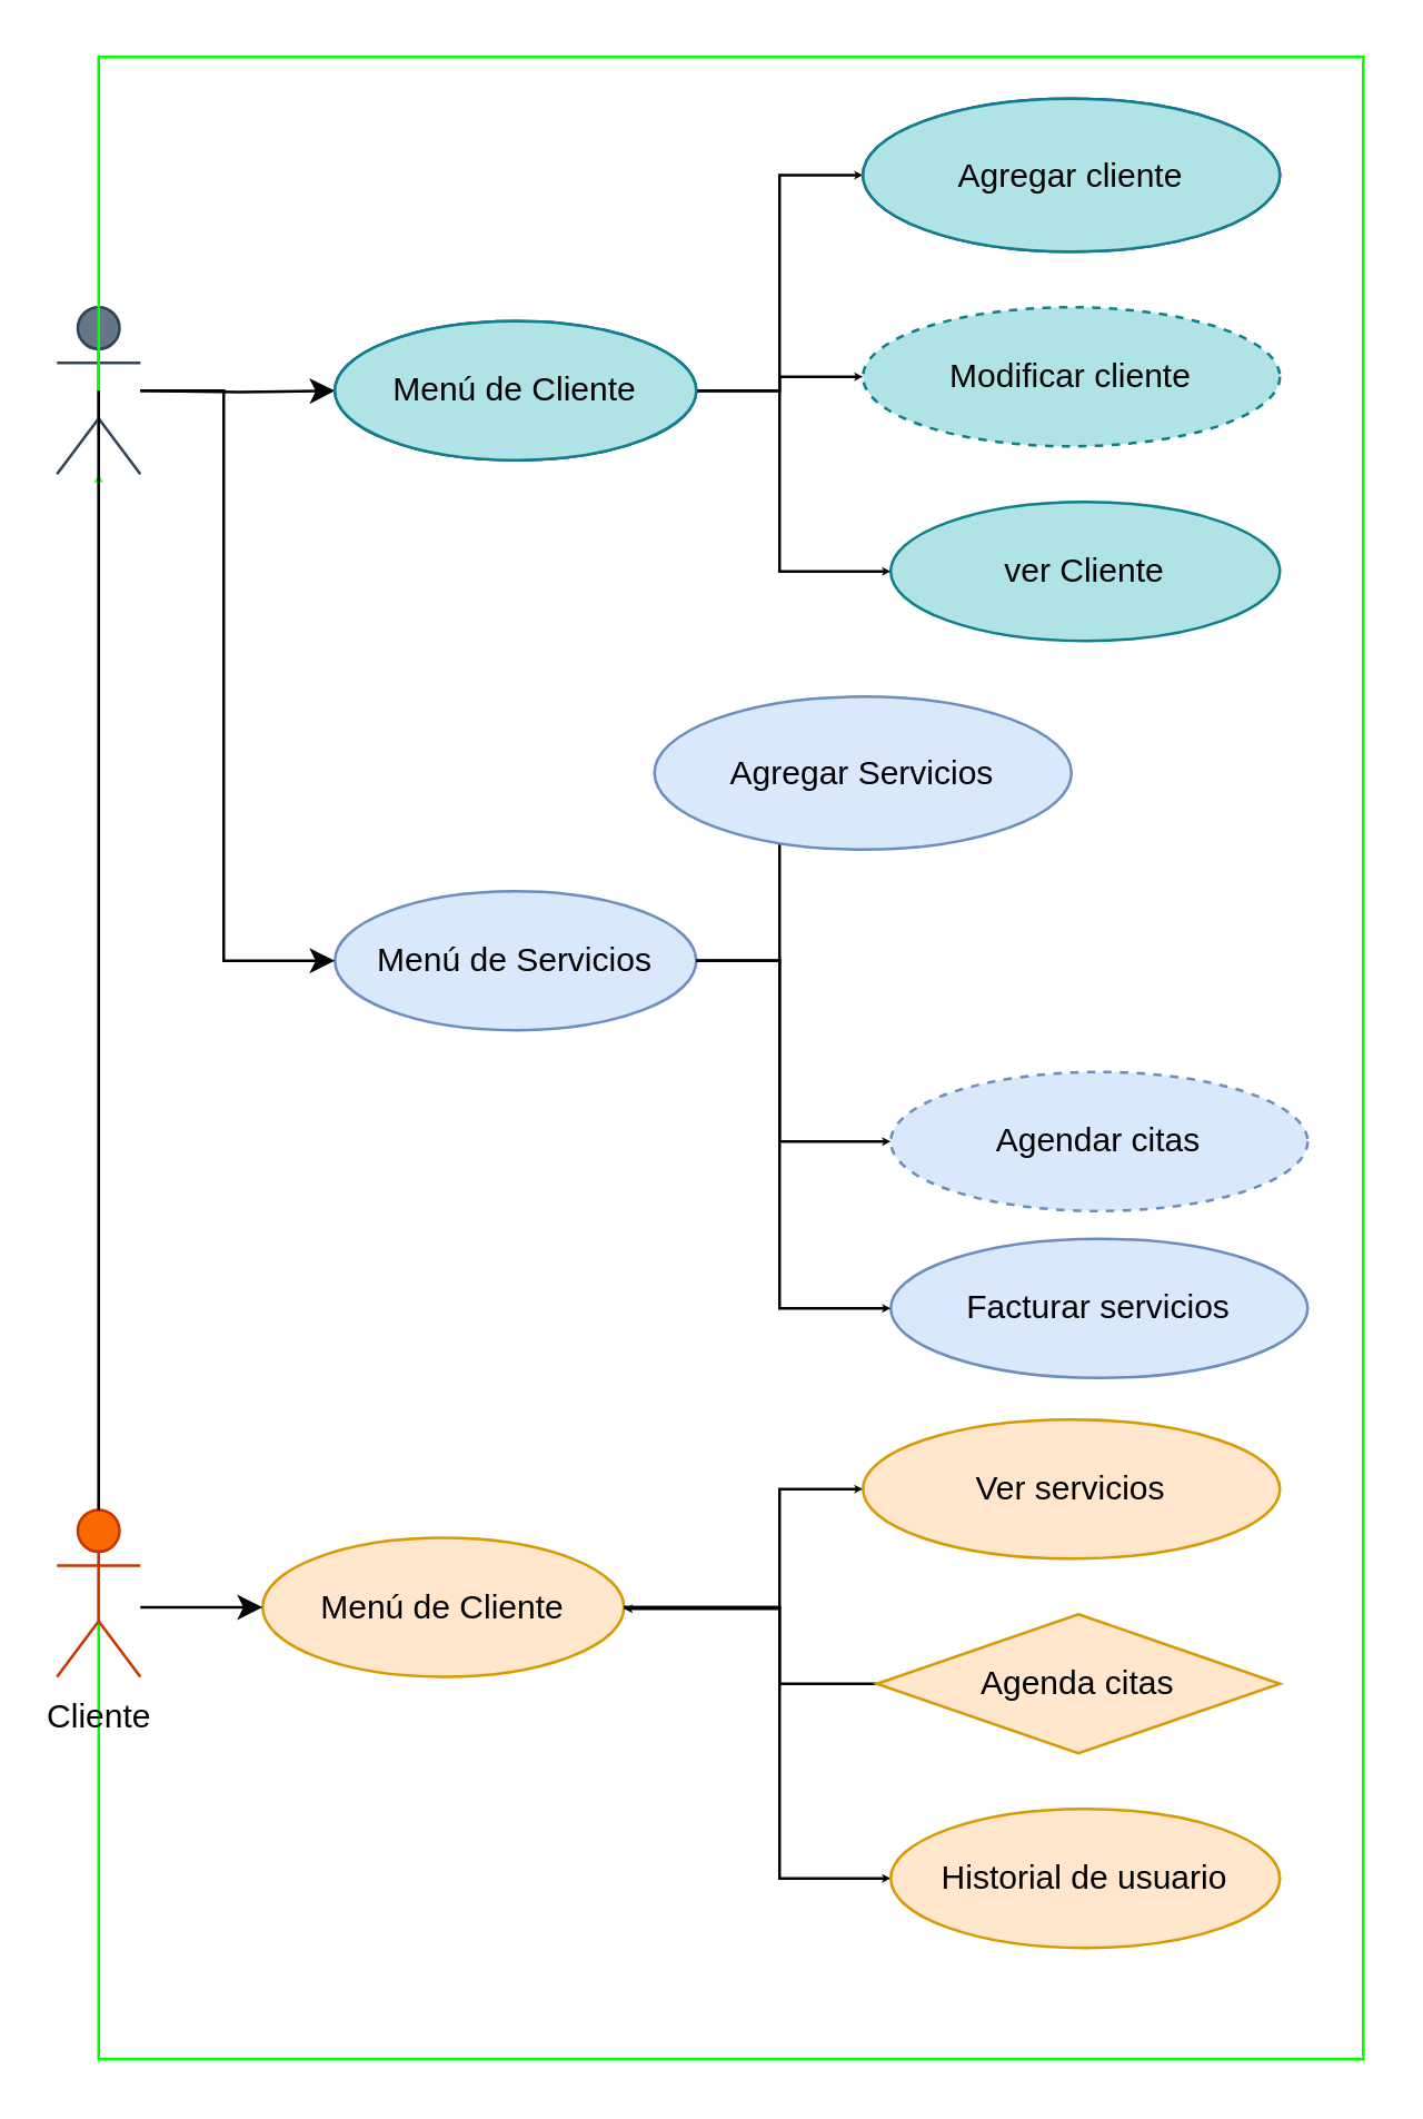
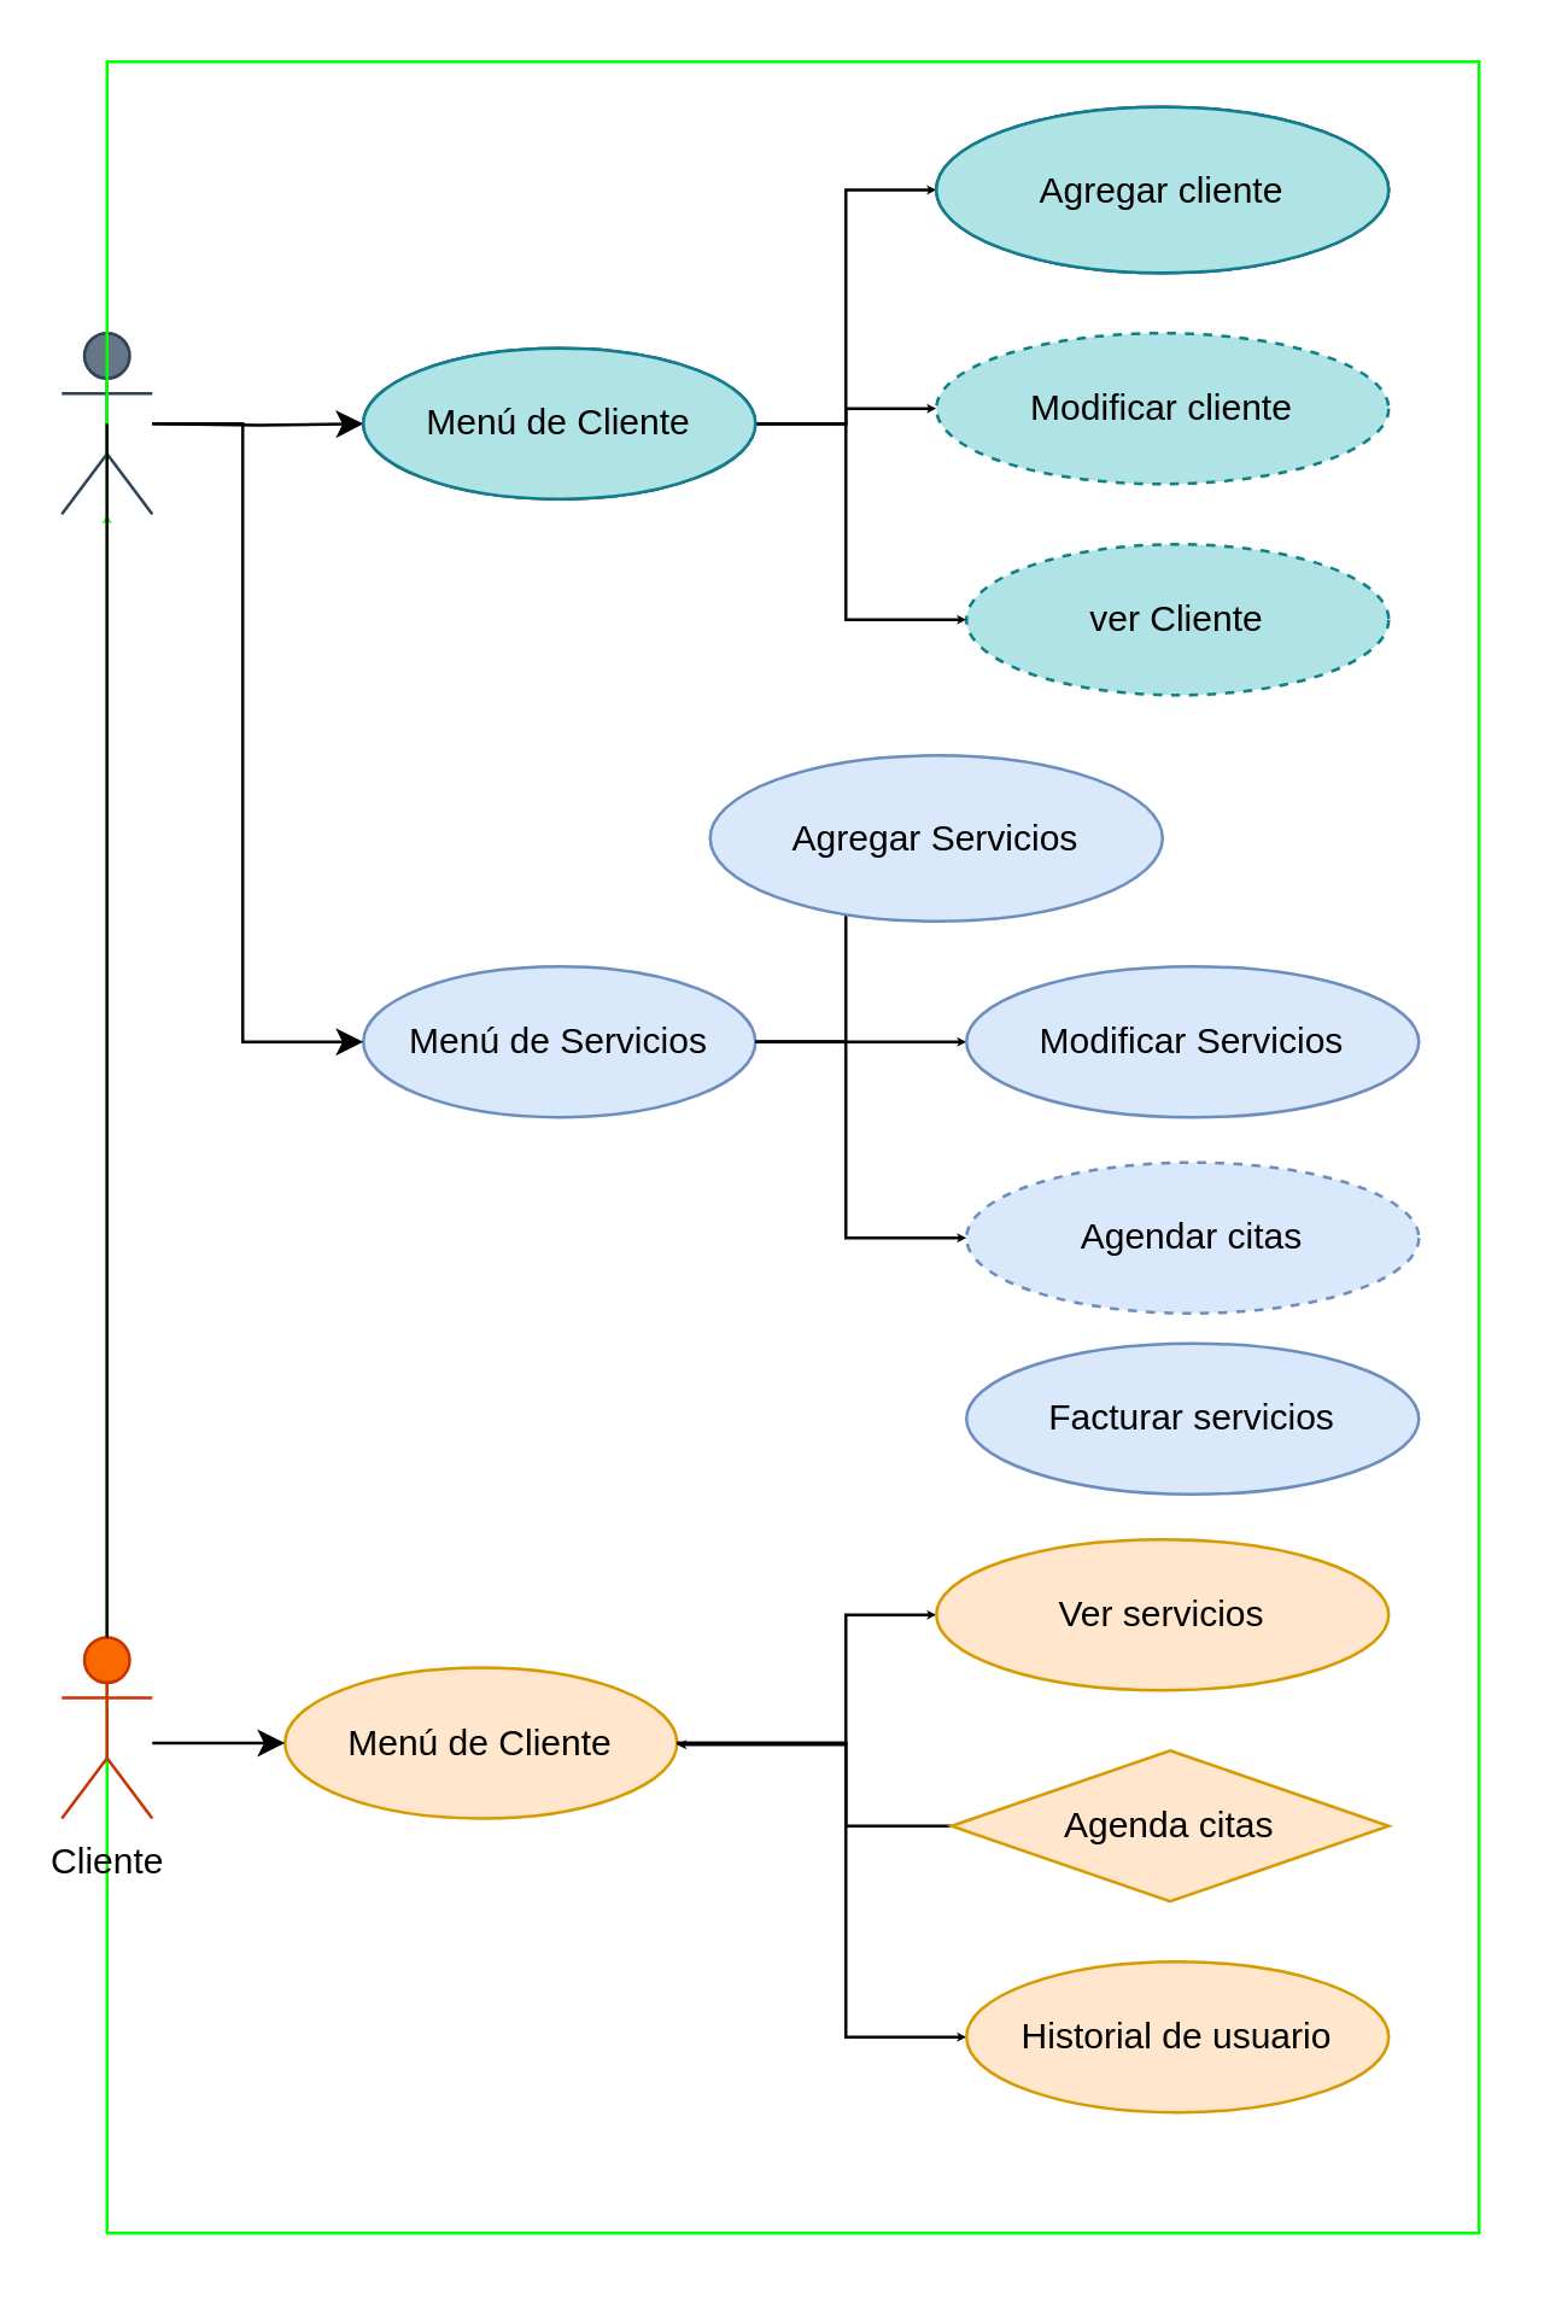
  <mxCell id="0" />
  <mxCell id="1" parent="0" />
  <mxCell id="2" style="edgeStyle=orthogonalEdgeStyle;rounded=0;orthogonalLoop=1;jettySize=auto;html=1;entryX=0;entryY=0.5;entryDx=0;entryDy=0;jumpSize=0;" parent="1" target="5" edge="1"><mxGeometry relative="1" as="geometry"><mxPoint x="50" y="140" as="sourcePoint" /><mxPoint x="60" y="142.4" as="targetPoint" /></mxGeometry></mxCell>
  <mxCell id="3" value="Propietario" style="shape=umlActor;verticalLabelPosition=bottom;verticalAlign=top;html=1;outlineConnect=0;fillColor=#647687;strokeColor=#314354;fontColor=#ffffff;" parent="1" vertex="1"><mxGeometry x="20" y="110" width="30" height="60" as="geometry" /></mxCell>
  <mxCell id="4" value="" style="edgeStyle=orthogonalEdgeStyle;rounded=0;jumpSize=0;orthogonalLoop=1;jettySize=auto;html=1;endSize=0;startSize=0;entryX=0;entryY=0.5;entryDx=0;entryDy=0;" parent="1" source="5" target="6" edge="1"><mxGeometry relative="1" as="geometry" /></mxCell>
  <mxCell id="5" value="Menú de Cliente" style="ellipse;whiteSpace=wrap;html=1;fillColor=#6a00ff;strokeColor=#3700CC;fontColor=#ffffff;" parent="1" vertex="1"><mxGeometry x="120" y="115" width="130" height="50" as="geometry" /></mxCell>
  <mxCell id="6" value="Agregar cliente" style="ellipse;whiteSpace=wrap;html=1;fillColor=#6a00ff;strokeColor=#3700CC;fontColor=#ffffff;" parent="1" vertex="1"><mxGeometry x="310" y="35" width="150" height="55" as="geometry" /></mxCell>
  <mxCell id="7" value="" style="edgeStyle=orthogonalEdgeStyle;rounded=0;jumpSize=0;orthogonalLoop=1;jettySize=auto;html=1;endSize=0;startSize=0;entryX=0;entryY=0.5;entryDx=0;entryDy=0;" parent="1" source="5" target="8" edge="1"><mxGeometry relative="1" as="geometry"><mxPoint x="260" y="245" as="sourcePoint" /></mxGeometry></mxCell>
  <mxCell id="8" value="Modificar cliente" style="ellipse;whiteSpace=wrap;html=1;fillColor=#b0e3e6;strokeColor=#0e8088;dashed=1;" parent="1" vertex="1"><mxGeometry x="310" y="110" width="150" height="50" as="geometry" /></mxCell>
- <mxCell id="9" value="ver Cliente" style="ellipse;whiteSpace=wrap;html=1;fillColor=#b0e3e6;strokeColor=#0e8088;" parent="1" vertex="1"><mxGeometry x="320" y="180" width="140" height="50" as="geometry" /></mxCell>
+ <mxCell id="9" value="ver Cliente" style="ellipse;whiteSpace=wrap;html=1;fillColor=#b0e3e6;strokeColor=#0e8088;dashed=1;" parent="1" vertex="1"><mxGeometry x="320" y="180" width="140" height="50" as="geometry" /></mxCell>
  <mxCell id="10" value="" style="edgeStyle=orthogonalEdgeStyle;rounded=0;jumpSize=0;orthogonalLoop=1;jettySize=auto;html=1;endSize=0;startSize=0;entryX=0;entryY=0.5;entryDx=0;entryDy=0;" parent="1" target="9" edge="1"><mxGeometry relative="1" as="geometry"><mxPoint x="250" y="140" as="sourcePoint" /><mxPoint x="320" y="155" as="targetPoint" /><Array as="points"><mxPoint x="280" y="140" /><mxPoint x="280" y="205" /></Array></mxGeometry></mxCell>
  <mxCell id="11" style="edgeStyle=orthogonalEdgeStyle;rounded=0;jumpSize=0;orthogonalLoop=1;jettySize=auto;html=1;exitX=0.5;exitY=0.5;exitDx=0;exitDy=0;exitPerimeter=0;startSize=0;endSize=0;startArrow=none;strokeColor=#00FF00;" parent="1" source="30" target="3" edge="1"><mxGeometry relative="1" as="geometry"><Array as="points"><mxPoint x="35" y="20" /><mxPoint x="490" y="20" /><mxPoint x="490" y="740" /><mxPoint x="35" y="740" /></Array></mxGeometry></mxCell>
  <mxCell id="12" value="" style="edgeStyle=orthogonalEdgeStyle;rounded=0;jumpSize=0;orthogonalLoop=1;jettySize=auto;html=1;endSize=0;startSize=0;entryX=0;entryY=0.5;entryDx=0;entryDy=0;" parent="1" source="13" target="14" edge="1"><mxGeometry relative="1" as="geometry"><Array as="points"><mxPoint x="280" y="345" /><mxPoint x="280" y="278" /></Array></mxGeometry></mxCell>
  <mxCell id="13" value="Menú de Servicios" style="ellipse;whiteSpace=wrap;html=1;fillColor=#dae8fc;strokeColor=#6c8ebf;" parent="1" vertex="1"><mxGeometry x="120" y="320" width="130" height="50" as="geometry" /></mxCell>
  <mxCell id="14" value="Agregar Servicios" style="ellipse;whiteSpace=wrap;html=1;fillColor=#dae8fc;strokeColor=#6c8ebf;" parent="1" vertex="1"><mxGeometry x="235" y="250" width="150" height="55" as="geometry" /></mxCell>
+ <mxCell id="15" value="" style="edgeStyle=orthogonalEdgeStyle;rounded=0;jumpSize=0;orthogonalLoop=1;jettySize=auto;html=1;endSize=0;startSize=0;entryX=0;entryY=0.5;entryDx=0;entryDy=0;" parent="1" source="13" target="16" edge="1"><mxGeometry relative="1" as="geometry"><mxPoint x="260" y="450" as="sourcePoint" /></mxGeometry></mxCell>
+ <mxCell id="16" value="Modificar Servicios" style="ellipse;whiteSpace=wrap;html=1;fillColor=#dae8fc;strokeColor=#6c8ebf;" parent="1" vertex="1"><mxGeometry x="320" y="320" width="150" height="50" as="geometry" /></mxCell>
  <mxCell id="17" value="Agendar citas" style="ellipse;whiteSpace=wrap;html=1;fillColor=#dae8fc;strokeColor=#6c8ebf;dashed=1;" parent="1" vertex="1"><mxGeometry x="320" y="385" width="150" height="50" as="geometry" /></mxCell>
  <mxCell id="18" value="" style="edgeStyle=orthogonalEdgeStyle;rounded=0;jumpSize=0;orthogonalLoop=1;jettySize=auto;html=1;endSize=0;startSize=0;entryX=0;entryY=0.5;entryDx=0;entryDy=0;" parent="1" target="17" edge="1"><mxGeometry relative="1" as="geometry"><mxPoint x="250" y="345" as="sourcePoint" /><mxPoint x="320" y="360" as="targetPoint" /><Array as="points"><mxPoint x="280" y="345" /><mxPoint x="280" y="410" /></Array></mxGeometry></mxCell>
  <mxCell id="19" style="edgeStyle=orthogonalEdgeStyle;rounded=0;orthogonalLoop=1;jettySize=auto;html=1;entryX=0;entryY=0.5;entryDx=0;entryDy=0;jumpSize=0;" parent="1" target="13" edge="1"><mxGeometry relative="1" as="geometry"><mxPoint x="50" y="140" as="sourcePoint" /><mxPoint x="130" y="150" as="targetPoint" /><Array as="points"><mxPoint x="80" y="140" /><mxPoint x="80" y="345" /></Array></mxGeometry></mxCell>
  <mxCell id="20" value="Facturar servicios" style="ellipse;whiteSpace=wrap;html=1;fillColor=#dae8fc;strokeColor=#6c8ebf;" parent="1" vertex="1"><mxGeometry x="320" y="445" width="150" height="50" as="geometry" /></mxCell>
- <mxCell id="21" value="" style="edgeStyle=orthogonalEdgeStyle;rounded=0;jumpSize=0;orthogonalLoop=1;jettySize=auto;html=1;endSize=0;startSize=0;entryX=0;entryY=0.5;entryDx=0;entryDy=0;exitX=1;exitY=0.5;exitDx=0;exitDy=0;" parent="1" source="13" target="20" edge="1"><mxGeometry relative="1" as="geometry"><mxPoint x="250" y="405" as="sourcePoint" /><mxPoint x="320" y="420" as="targetPoint" /><Array as="points"><mxPoint x="280" y="345" /><mxPoint x="280" y="470" /></Array></mxGeometry></mxCell>
  <mxCell id="22" value="Menú de Cliente" style="ellipse;whiteSpace=wrap;html=1;fillColor=#ffe6cc;strokeColor=#d79b00;" parent="1" vertex="1"><mxGeometry x="94" y="552.5" width="130" height="50" as="geometry" /></mxCell>
  <mxCell id="23" value="" style="edgeStyle=orthogonalEdgeStyle;rounded=0;jumpSize=0;orthogonalLoop=1;jettySize=auto;html=1;endSize=0;startSize=0;entryX=0;entryY=0.5;entryDx=0;entryDy=0;" parent="1" source="22" target="25" edge="1"><mxGeometry relative="1" as="geometry"><mxPoint x="234" y="682.5" as="sourcePoint" /><mxPoint x="294" y="577.5" as="targetPoint" /><Array as="points"><mxPoint x="280" y="578" /><mxPoint x="280" y="535" /></Array></mxGeometry></mxCell>
  <mxCell id="24" value="" style="edgeStyle=orthogonalEdgeStyle;rounded=0;jumpSize=0;orthogonalLoop=1;jettySize=auto;html=1;endSize=0;startSize=0;exitX=1;exitY=0.5;exitDx=0;exitDy=0;entryX=0;entryY=0.5;entryDx=0;entryDy=0;" parent="1" source="22" target="28" edge="1"><mxGeometry relative="1" as="geometry"><mxPoint x="224" y="637.5" as="sourcePoint" /><mxPoint x="320" y="660" as="targetPoint" /><Array as="points"><mxPoint x="280" y="578" /><mxPoint x="280" y="675" /></Array></mxGeometry></mxCell>
  <mxCell id="25" value="Ver servicios" style="ellipse;whiteSpace=wrap;html=1;fillColor=#ffe6cc;strokeColor=#d79b00;" parent="1" vertex="1"><mxGeometry x="310" y="510" width="150" height="50" as="geometry" /></mxCell>
  <mxCell id="26" value="" style="edgeStyle=orthogonalEdgeStyle;rounded=0;jumpSize=0;orthogonalLoop=1;jettySize=auto;html=1;startSize=0;endSize=0;" parent="1" source="27" target="22" edge="1"><mxGeometry relative="1" as="geometry"><Array as="points"><mxPoint x="280" y="605" /><mxPoint x="280" y="578" /></Array></mxGeometry></mxCell>
  <mxCell id="27" value="Agenda citas" style="rhombus;whiteSpace=wrap;html=1;fillColor=#ffe6cc;strokeColor=#d79b00;" parent="1" vertex="1"><mxGeometry x="315" y="580" width="145" height="50" as="geometry" /></mxCell>
  <mxCell id="28" value="Historial de usuario" style="ellipse;whiteSpace=wrap;html=1;fillColor=#ffe6cc;strokeColor=#d79b00;" parent="1" vertex="1"><mxGeometry x="320" y="650" width="140" height="50" as="geometry" /></mxCell>
  <mxCell id="29" style="edgeStyle=orthogonalEdgeStyle;rounded=0;orthogonalLoop=1;jettySize=auto;html=1;jumpSize=0;entryX=0;entryY=0.5;entryDx=0;entryDy=0;" parent="1" source="30" target="22" edge="1"><mxGeometry relative="1" as="geometry"><mxPoint x="40" y="525" as="sourcePoint" /><mxPoint x="90" y="580" as="targetPoint" /><Array as="points"><mxPoint x="80" y="578" /></Array></mxGeometry></mxCell>
  <mxCell id="30" value="Cliente" style="shape=umlActor;verticalLabelPosition=bottom;verticalAlign=top;html=1;outlineConnect=0;fillColor=#fa6800;strokeColor=#C73500;fontColor=#000000;" parent="1" vertex="1"><mxGeometry x="20" y="542.5" width="30" height="60" as="geometry" /></mxCell>
  <mxCell id="31" value="" style="edgeStyle=orthogonalEdgeStyle;rounded=0;jumpSize=0;orthogonalLoop=1;jettySize=auto;html=1;exitX=0.5;exitY=0.5;exitDx=0;exitDy=0;exitPerimeter=0;startSize=0;endSize=0;endArrow=none;" parent="1" source="3" target="30" edge="1"><mxGeometry relative="1" as="geometry"><mxPoint x="35" y="140" as="sourcePoint" /><mxPoint x="35" y="170" as="targetPoint" /><Array as="points" /></mxGeometry></mxCell>
  <mxCell id="32" value="Menú de Cliente" style="ellipse;whiteSpace=wrap;html=1;fillColor=#b0e3e6;strokeColor=#0e8088;" parent="1" vertex="1"><mxGeometry x="120" y="115" width="130" height="50" as="geometry" /></mxCell>
  <mxCell id="33" value="Agregar cliente" style="ellipse;whiteSpace=wrap;html=1;fillColor=#b0e3e6;strokeColor=#0e8088;" parent="1" vertex="1"><mxGeometry x="310" y="35" width="150" height="55" as="geometry" /></mxCell>
